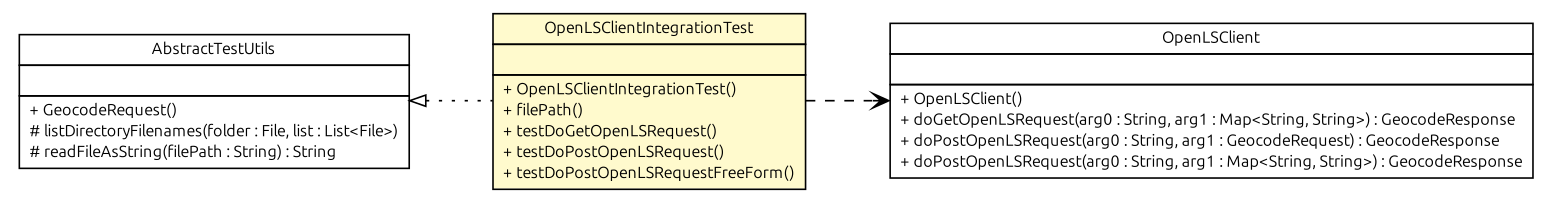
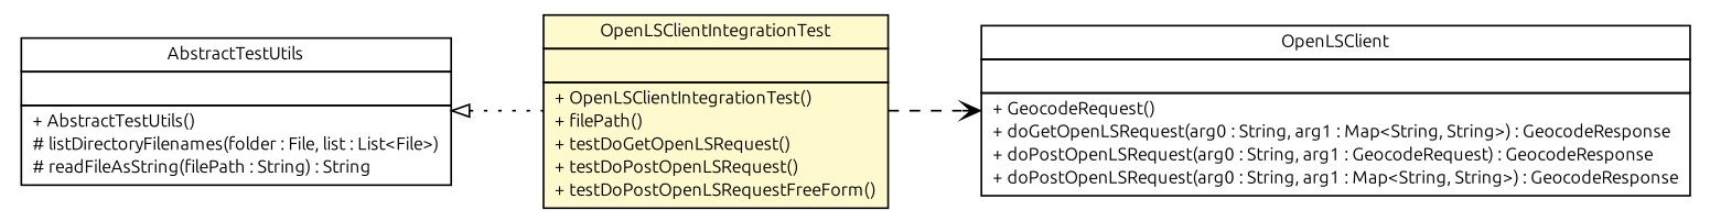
  digraph {
    fontname=Ubuntu
    nodesep=0.25
    rankdir=LR
    ranksep=0.5
    node [fontcolor=black fontname=Ubuntu fontsize=10.0 shape=plaintext]
    edge [fontname=Ubuntu headport=p labelfontname=arial labelfontsize=10 tailport=p]
    n1 [label=<<table title="nl.mineleni.cbsviewer.servlet.gazetteer.lusclient.OpenLSClientIntegrationTest" border="0" cellborder="1" cellspacing="0" cellpadding="2" port="p" bgcolor="lemonChiffon" href="./OpenLSClientIntegrationTest.html"> 		<tr><td><table border="0" cellspacing="0" cellpadding="1"> <tr><td align="center" balign="center"> OpenLSClientIntegrationTest </td></tr> 		</table></td></tr> 		<tr><td><table border="0" cellspacing="0" cellpadding="1"> <tr><td align="left" balign="left">  </td></tr> 		</table></td></tr> 		<tr><td><table border="0" cellspacing="0" cellpadding="1"> <tr><td align="left" balign="left"> + OpenLSClientIntegrationTest() </td></tr> <tr><td align="left" balign="left"> + filePath() </td></tr> <tr><td align="left" balign="left"> + testDoGetOpenLSRequest() </td></tr> <tr><td align="left" balign="left"> + testDoPostOpenLSRequest() </td></tr> <tr><td align="left" balign="left"> + testDoPostOpenLSRequestFreeForm() </td></tr> 		</table></td></tr> 		</table>>]
-   n2 [label=<<table title="nl.mineleni.cbsviewer.servlet.gazetteer.lusclient.OpenLSClient" border="0" cellborder="1" cellspacing="0" cellpadding="2" port="p"> 		<tr><td><table border="0" cellspacing="0" cellpadding="1"> <tr><td align="center" balign="center"> OpenLSClient </td></tr> 		</table></td></tr> 		<tr><td><table border="0" cellspacing="0" cellpadding="1"> <tr><td align="left" balign="left">  </td></tr> 		</table></td></tr> 		<tr><td><table border="0" cellspacing="0" cellpadding="1"> <tr><td align="left" balign="left"> + OpenLSClient() </td></tr> <tr><td align="left" balign="left"> + doGetOpenLSRequest(arg0 : String, arg1 : Map&lt;String, String&gt;) : GeocodeResponse </td></tr> <tr><td align="left" balign="left"> + doPostOpenLSRequest(arg0 : String, arg1 : GeocodeRequest) : GeocodeResponse </td></tr> <tr><td align="left" balign="left"> + doPostOpenLSRequest(arg0 : String, arg1 : Map&lt;String, String&gt;) : GeocodeResponse </td></tr> 		</table></td></tr> 		</table>>]
-   n3 [label=<<table title="nl.mineleni.openls.AbstractTestUtils" border="0" cellborder="1" cellspacing="0" cellpadding="2" port="p" href="../../../../openls/AbstractTestUtils.html"> 		<tr><td><table border="0" cellspacing="0" cellpadding="1"> <tr><td align="center" balign="center"> AbstractTestUtils </td></tr> 		</table></td></tr> 		<tr><td><table border="0" cellspacing="0" cellpadding="1"> <tr><td align="left" balign="left">  </td></tr> 		</table></td></tr> 		<tr><td><table border="0" cellspacing="0" cellpadding="1"> <tr><td align="left" balign="left"> + GeocodeRequest() </td></tr> <tr><td align="left" balign="left"> # listDirectoryFilenames(folder : File, list : List&lt;File&gt;) </td></tr> <tr><td align="left" balign="left"> # readFileAsString(filePath : String) : String </td></tr> 		</table></td></tr> 		</table>>]
+   n2 [label=<<table title="nl.mineleni.cbsviewer.servlet.gazetteer.lusclient.OpenLSClient" border="0" cellborder="1" cellspacing="0" cellpadding="2" port="p"> 		<tr><td><table border="0" cellspacing="0" cellpadding="1"> <tr><td align="center" balign="center"> OpenLSClient </td></tr> 		</table></td></tr> 		<tr><td><table border="0" cellspacing="0" cellpadding="1"> <tr><td align="left" balign="left">  </td></tr> 		</table></td></tr> 		<tr><td><table border="0" cellspacing="0" cellpadding="1"> <tr><td align="left" balign="left"> + GeocodeRequest() </td></tr> <tr><td align="left" balign="left"> + doGetOpenLSRequest(arg0 : String, arg1 : Map&lt;String, String&gt;) : GeocodeResponse </td></tr> <tr><td align="left" balign="left"> + doPostOpenLSRequest(arg0 : String, arg1 : GeocodeRequest) : GeocodeResponse </td></tr> <tr><td align="left" balign="left"> + doPostOpenLSRequest(arg0 : String, arg1 : Map&lt;String, String&gt;) : GeocodeResponse </td></tr> 		</table></td></tr> 		</table>>]
+   n3 [label=<<table title="nl.mineleni.openls.AbstractTestUtils" border="0" cellborder="1" cellspacing="0" cellpadding="2" port="p" href="../../../../openls/AbstractTestUtils.html"> 		<tr><td><table border="0" cellspacing="0" cellpadding="1"> <tr><td align="center" balign="center"> AbstractTestUtils </td></tr> 		</table></td></tr> 		<tr><td><table border="0" cellspacing="0" cellpadding="1"> <tr><td align="left" balign="left">  </td></tr> 		</table></td></tr> 		<tr><td><table border="0" cellspacing="0" cellpadding="1"> <tr><td align="left" balign="left"> + AbstractTestUtils() </td></tr> <tr><td align="left" balign="left"> # listDirectoryFilenames(folder : File, list : List&lt;File&gt;) </td></tr> <tr><td align="left" balign="left"> # readFileAsString(filePath : String) : String </td></tr> 		</table></td></tr> 		</table>>]
    n1 -> n2 [arrowhead=open color=black fontcolor=black fontsize=10.0 style=dashed]
    n3 -> n1 [arrowtail=empty dir=back fontsize=10 style=dotted]
  }
